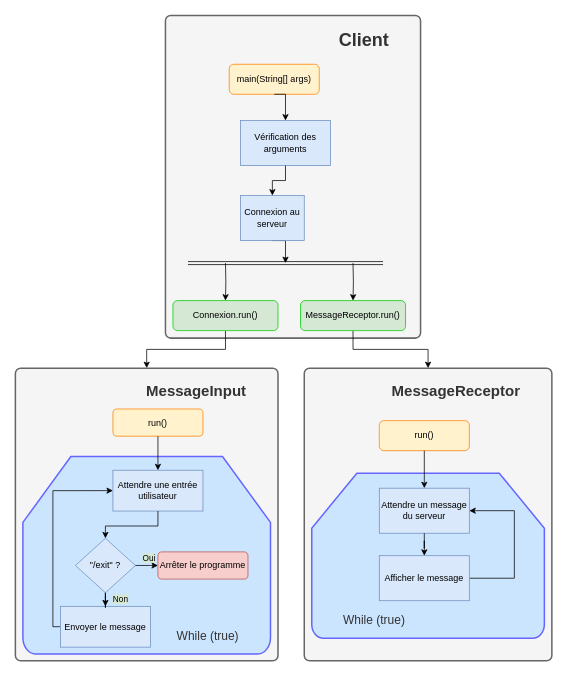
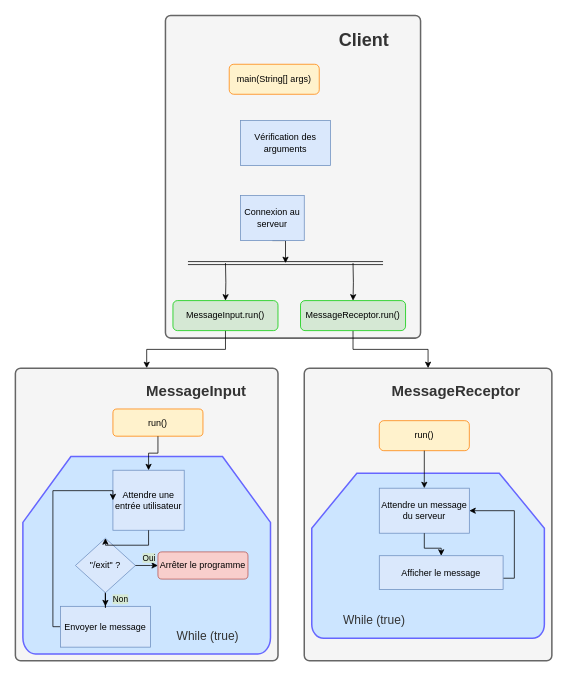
  <mxCell id="0" />
  <mxCell id="1" parent="0" />
  <mxCell id="2" value="" style="group" parent="1" vertex="1" connectable="0"><mxGeometry x="405" y="490" width="330" height="390" as="geometry" /></mxCell>
  <mxCell id="3" value="&lt;blockquote&gt;&lt;div align=&quot;right&quot;&gt;&lt;div&gt;&lt;b&gt;&lt;font style=&quot;font-size: 20px&quot;&gt;MessageReceptor&lt;/font&gt;&lt;/b&gt;&lt;/div&gt;&lt;/div&gt;&lt;/blockquote&gt;" style="rounded=1;whiteSpace=wrap;html=1;absoluteArcSize=1;arcSize=14;strokeWidth=2;fillColor=#f5f5f5;strokeColor=#666666;fontColor=#333333;align=right;horizontal=1;verticalAlign=top;" parent="2" vertex="1"><mxGeometry width="330" height="390" as="geometry" /></mxCell>
  <mxCell id="4" value="&lt;div&gt;&lt;blockquote&gt;&lt;font style=&quot;font-size: 16px&quot;&gt;While (true)&lt;/font&gt;&lt;br&gt;&lt;/blockquote&gt;&lt;/div&gt;" style="strokeWidth=2;html=1;shape=mxgraph.flowchart.loop_limit;whiteSpace=wrap;fillColor=#CCE5FF;strokeColor=#6666FF;fontColor=#333333;align=left;verticalAlign=bottom;" parent="2" vertex="1"><mxGeometry x="10" y="140" width="310" height="220" as="geometry" /></mxCell>
  <mxCell id="5" value="run()" style="rounded=1;whiteSpace=wrap;html=1;fontSize=12;glass=0;strokeWidth=1;shadow=0;fillColor=#FFF2CC;strokeColor=#FF8000;" parent="2" vertex="1"><mxGeometry x="100" y="70" width="120" height="40" as="geometry" /></mxCell>
  <mxCell id="6" value="Attendre un message du serveur" style="rounded=0;whiteSpace=wrap;html=1;fillColor=#dae8fc;strokeColor=#6c8ebf;" parent="2" vertex="1"><mxGeometry x="100" y="160" width="120" height="60" as="geometry" /></mxCell>
  <mxCell id="7" value="" style="edgeStyle=orthogonalEdgeStyle;rounded=0;orthogonalLoop=1;jettySize=auto;html=1;startFill=1;" parent="2" source="5" target="6" edge="1"><mxGeometry relative="1" as="geometry" /></mxCell>
  <mxCell id="8" value="" style="edgeStyle=orthogonalEdgeStyle;rounded=0;orthogonalLoop=1;jettySize=auto;html=1;startFill=1;entryX=1;entryY=0.5;entryDx=0;entryDy=0;" parent="2" source="9" target="6" edge="1"><mxGeometry relative="1" as="geometry"><mxPoint x="300" y="280" as="targetPoint" /><Array as="points"><mxPoint x="280" y="280" /><mxPoint x="280" y="190" /></Array></mxGeometry></mxCell>
- <mxCell id="9" value="Afficher le message" style="rounded=0;whiteSpace=wrap;html=1;fillColor=#dae8fc;strokeColor=#6c8ebf;" parent="2" vertex="1"><mxGeometry x="100" y="250" width="120" height="60" as="geometry" /></mxCell>
+ <mxCell id="9" value="Afficher le message" style="rounded=0;whiteSpace=wrap;html=1;fillColor=#dae8fc;strokeColor=#6c8ebf;" parent="2" vertex="1"><mxGeometry x="100" y="250" width="165" height="45" as="geometry" /></mxCell>
  <mxCell id="10" value="" style="edgeStyle=orthogonalEdgeStyle;rounded=0;orthogonalLoop=1;jettySize=auto;html=1;startFill=1;" parent="2" source="6" target="9" edge="1"><mxGeometry relative="1" as="geometry" /></mxCell>
  <mxCell id="11" value="&lt;blockquote&gt;&lt;div align=&quot;right&quot;&gt;&lt;font size=&quot;1&quot;&gt;&lt;b style=&quot;font-size: 24px&quot;&gt;Client&lt;/b&gt;&lt;/font&gt;&lt;/div&gt;&lt;/blockquote&gt;" style="rounded=1;whiteSpace=wrap;html=1;absoluteArcSize=1;arcSize=14;strokeWidth=2;fillColor=#F5F5F5;strokeColor=#666666;fontColor=#333333;align=right;horizontal=1;verticalAlign=top;" parent="1" vertex="1"><mxGeometry x="220" y="20" width="340" height="430" as="geometry" /></mxCell>
  <mxCell id="12" value="main(String[] args)" style="rounded=1;whiteSpace=wrap;html=1;fontSize=12;glass=0;strokeWidth=1;shadow=0;fillColor=#FFF2CC;strokeColor=#FF8000;" parent="1" vertex="1"><mxGeometry x="305" y="85" width="120" height="40" as="geometry" /></mxCell>
  <mxCell id="13" value="" style="edgeStyle=orthogonalEdgeStyle;rounded=0;orthogonalLoop=1;jettySize=auto;html=1;" parent="1" source="14" target="3" edge="1"><mxGeometry relative="1" as="geometry" /></mxCell>
  <mxCell id="14" value="MessageReceptor.run()" style="rounded=1;whiteSpace=wrap;html=1;fontSize=12;glass=0;strokeWidth=1;shadow=0;fillColor=#d5e8d4;strokeColor=#00CC00;" parent="1" vertex="1"><mxGeometry x="400" y="400" width="140" height="40" as="geometry" /></mxCell>
  <mxCell id="15" value="Vérification des arguments" style="rounded=0;whiteSpace=wrap;html=1;fillColor=#dae8fc;strokeColor=#6c8ebf;" parent="1" vertex="1"><mxGeometry x="320" y="160" width="120" height="60" as="geometry" /></mxCell>
- <mxCell id="16" style="edgeStyle=orthogonalEdgeStyle;rounded=0;orthogonalLoop=1;jettySize=auto;html=1;exitX=0.5;exitY=1;exitDx=0;exitDy=0;entryX=0.5;entryY=0;entryDx=0;entryDy=0;" parent="1" source="12" target="15" edge="1"><mxGeometry relative="1" as="geometry" /></mxCell>
  <mxCell id="17" style="edgeStyle=orthogonalEdgeStyle;rounded=0;orthogonalLoop=1;jettySize=auto;html=1;exitX=0.5;exitY=1;exitDx=0;exitDy=0;" parent="1" source="18" edge="1"><mxGeometry relative="1" as="geometry"><mxPoint x="380" y="350" as="targetPoint" /></mxGeometry></mxCell>
  <mxCell id="18" value="Connexion au serveur" style="rounded=0;whiteSpace=wrap;html=1;fillColor=#dae8fc;strokeColor=#6c8ebf;" parent="1" vertex="1"><mxGeometry x="320" y="260" width="85" height="60" as="geometry" /></mxCell>
- <mxCell id="19" style="edgeStyle=orthogonalEdgeStyle;rounded=0;orthogonalLoop=1;jettySize=auto;html=1;exitX=0.5;exitY=1;exitDx=0;exitDy=0;entryX=0.5;entryY=0;entryDx=0;entryDy=0;" parent="1" source="15" target="18" edge="1"><mxGeometry relative="1" as="geometry" /></mxCell>
  <mxCell id="20" value="" style="shape=link;html=1;" parent="1" edge="1"><mxGeometry width="50" height="50" relative="1" as="geometry"><mxPoint x="250" y="350" as="sourcePoint" /><mxPoint x="510" y="350" as="targetPoint" /></mxGeometry></mxCell>
  <mxCell id="21" style="edgeStyle=orthogonalEdgeStyle;rounded=0;orthogonalLoop=1;jettySize=auto;html=1;entryX=0.5;entryY=0;entryDx=0;entryDy=0;" parent="1" target="14" edge="1"><mxGeometry relative="1" as="geometry"><mxPoint x="470" y="420" as="targetPoint" /><mxPoint x="470" y="350" as="sourcePoint" /><Array as="points" /></mxGeometry></mxCell>
  <mxCell id="22" value="" style="edgeStyle=orthogonalEdgeStyle;rounded=0;orthogonalLoop=1;jettySize=auto;html=1;entryX=0.5;entryY=0;entryDx=0;entryDy=0;" parent="1" source="23" target="26" edge="1"><mxGeometry relative="1" as="geometry"><mxPoint x="150" y="420" as="targetPoint" /></mxGeometry></mxCell>
- <mxCell id="23" value="Connexion.run()" style="rounded=1;whiteSpace=wrap;html=1;fontSize=12;glass=0;strokeWidth=1;shadow=0;fillColor=#d5e8d4;strokeColor=#00CC00;" parent="1" vertex="1"><mxGeometry x="230" y="400" width="140" height="40" as="geometry" /></mxCell>
+ <mxCell id="23" value="MessageInput.run()" style="rounded=1;whiteSpace=wrap;html=1;fontSize=12;glass=0;strokeWidth=1;shadow=0;fillColor=#d5e8d4;strokeColor=#00CC00;" parent="1" vertex="1"><mxGeometry x="230" y="400" width="140" height="40" as="geometry" /></mxCell>
  <mxCell id="24" style="edgeStyle=orthogonalEdgeStyle;rounded=0;orthogonalLoop=1;jettySize=auto;html=1;entryX=0.5;entryY=0;entryDx=0;entryDy=0;" parent="1" target="23" edge="1"><mxGeometry relative="1" as="geometry"><mxPoint x="300" y="420" as="targetPoint" /><mxPoint x="300" y="350" as="sourcePoint" /><Array as="points" /></mxGeometry></mxCell>
  <mxCell id="25" value="" style="group" parent="1" vertex="1" connectable="0"><mxGeometry x="20" y="490" width="350" height="390" as="geometry" /></mxCell>
  <mxCell id="26" value="&lt;blockquote&gt;&lt;b&gt;&lt;font style=&quot;font-size: 20px&quot;&gt;MessageInput&lt;/font&gt;&lt;/b&gt;&lt;/blockquote&gt;" style="rounded=1;whiteSpace=wrap;html=1;absoluteArcSize=1;arcSize=14;strokeWidth=2;fillColor=#f5f5f5;strokeColor=#666666;fontColor=#333333;align=right;horizontal=1;verticalAlign=top;" parent="25" vertex="1"><mxGeometry width="350" height="390" as="geometry" /></mxCell>
  <mxCell id="27" value="&lt;div&gt;&lt;blockquote&gt;&lt;font style=&quot;font-size: 16px&quot;&gt;While (true)&lt;/font&gt;&lt;br&gt;&lt;/blockquote&gt;&lt;/div&gt;" style="strokeWidth=2;html=1;shape=mxgraph.flowchart.loop_limit;whiteSpace=wrap;fillColor=#CCE5FF;strokeColor=#6666FF;fontColor=#333333;align=right;verticalAlign=bottom;" parent="25" vertex="1"><mxGeometry x="10" y="117.907" width="330" height="263.023" as="geometry" /></mxCell>
  <mxCell id="28" value="run()" style="rounded=1;whiteSpace=wrap;html=1;fontSize=12;glass=0;strokeWidth=1;shadow=0;fillColor=#FFF2CC;strokeColor=#FF8000;" parent="25" vertex="1"><mxGeometry x="130" y="54.419" width="120" height="36.279" as="geometry" /></mxCell>
- <mxCell id="29" value="Attendre une entrée utilisateur" style="rounded=0;whiteSpace=wrap;html=1;fillColor=#dae8fc;strokeColor=#6c8ebf;" parent="25" vertex="1"><mxGeometry x="130" y="136.047" width="120" height="54.419" as="geometry" /></mxCell>
+ <mxCell id="29" value="Attendre une entrée utilisateur" style="rounded=0;whiteSpace=wrap;html=1;fillColor=#dae8fc;strokeColor=#6c8ebf;" parent="25" vertex="1"><mxGeometry x="130" y="136.047" width="95" height="80" as="geometry" /></mxCell>
  <mxCell id="30" value="" style="edgeStyle=orthogonalEdgeStyle;rounded=0;orthogonalLoop=1;jettySize=auto;html=1;startFill=1;" parent="25" source="28" target="29" edge="1"><mxGeometry relative="1" as="geometry" /></mxCell>
  <mxCell id="31" value="" style="edgeStyle=orthogonalEdgeStyle;rounded=0;orthogonalLoop=1;jettySize=auto;html=1;labelBackgroundColor=#D5E8D4;entryX=0;entryY=0.5;entryDx=0;entryDy=0;" parent="25" source="32" target="29" edge="1"><mxGeometry relative="1" as="geometry"><mxPoint x="-20" y="344.651" as="targetPoint" /><Array as="points"><mxPoint x="50" y="344.651" /><mxPoint x="50" y="163.256" /></Array></mxGeometry></mxCell>
  <mxCell id="32" value="Envoyer le message" style="rounded=0;whiteSpace=wrap;html=1;fillColor=#dae8fc;strokeColor=#6c8ebf;" parent="25" vertex="1"><mxGeometry x="60" y="317.442" width="120" height="54.419" as="geometry" /></mxCell>
  <mxCell id="33" value="Non" style="edgeStyle=orthogonalEdgeStyle;rounded=0;orthogonalLoop=1;jettySize=auto;html=1;labelBackgroundColor=#D5E8D4;" parent="25" source="34" target="32" edge="1"><mxGeometry x="0.667" y="20" relative="1" as="geometry"><mxPoint as="offset" /></mxGeometry></mxCell>
  <mxCell id="34" value="&lt;div&gt;&quot;/exit&quot; ?&lt;br&gt;&lt;/div&gt;" style="rhombus;whiteSpace=wrap;html=1;fillColor=#dae8fc;strokeColor=#6c8ebf;" parent="25" vertex="1"><mxGeometry x="80" y="226.744" width="80" height="72.558" as="geometry" /></mxCell>
  <mxCell id="35" value="" style="edgeStyle=orthogonalEdgeStyle;rounded=0;orthogonalLoop=1;jettySize=auto;html=1;" parent="25" source="29" target="34" edge="1"><mxGeometry relative="1" as="geometry" /></mxCell>
  <mxCell id="36" value="Arrêter le programme" style="rounded=1;whiteSpace=wrap;html=1;fontSize=12;glass=0;strokeWidth=1;shadow=0;fillColor=#f8cecc;strokeColor=#b85450;" parent="25" vertex="1"><mxGeometry x="190" y="244.884" width="120" height="36.279" as="geometry" /></mxCell>
  <mxCell id="37" value="Oui" style="edgeStyle=orthogonalEdgeStyle;rounded=0;orthogonalLoop=1;jettySize=auto;html=1;labelBackgroundColor=#D5E8D4;" parent="25" source="34" target="36" edge="1"><mxGeometry x="0.2" y="10" relative="1" as="geometry"><mxPoint as="offset" /></mxGeometry></mxCell>
